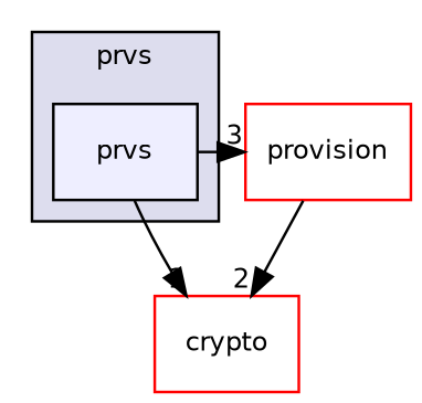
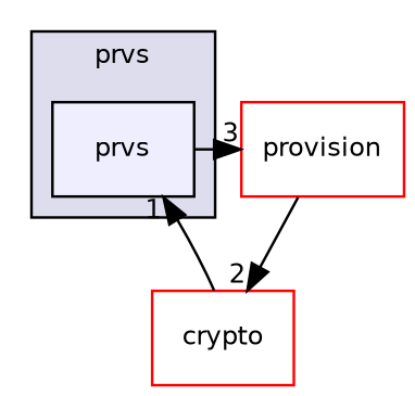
  digraph {
    compound=true
    node [fillcolor=white fontname=Helvetica fontsize=10 shape=box style=filled color=red]
    edge [labeldistance=1.5 labelfontname=Helvetica labelfontsize=10]
    n1 [fillcolor="#eeeeff" label=prvs pencolor=black color=""]
    n2 [label=crypto]
    n3 [label=provision]
    subgraph cluster_1 {
      bgcolor="#ddddee"
      fontname=Helvetica
      fontsize=10
      label=prvs
      pencolor=black
      n1
    }
-   n1 -> n2 [headlabel=1]
+   n2 -> n1 [headlabel=1]
    n1 -> n3 [headlabel=3]
    n3 -> n2 [headlabel=2]
  }
